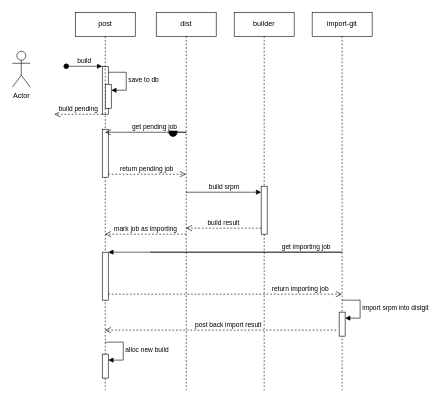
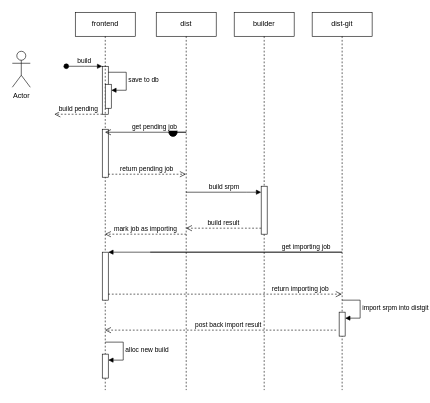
  <mxCell id="0" />
  <mxCell id="1" parent="0" />
  <mxCell id="2" value="Actor" style="shape=umlActor;verticalLabelPosition=bottom;verticalAlign=top;html=1;" vertex="1" parent="1"><mxGeometry x="20" y="85" width="30" height="60" as="geometry" /></mxCell>
  <mxCell id="3" value="" style="html=1;points=[];perimeter=orthogonalPerimeter;outlineConnect=0;targetShapes=umlLifeline;portConstraint=eastwest;newEdgeStyle={&quot;edgeStyle&quot;:&quot;elbowEdgeStyle&quot;,&quot;elbow&quot;:&quot;vertical&quot;,&quot;curved&quot;:0,&quot;rounded&quot;:0};" vertex="1" parent="1"><mxGeometry x="170" y="110" width="10" height="80" as="geometry" /></mxCell>
  <mxCell id="4" value="build" style="html=1;verticalAlign=bottom;startArrow=oval;endArrow=block;startSize=8;edgeStyle=elbowEdgeStyle;elbow=vertical;curved=0;rounded=0;" edge="1" target="3" parent="1"><mxGeometry relative="1" as="geometry"><mxPoint x="110" y="110" as="sourcePoint" /></mxGeometry></mxCell>
- <mxCell id="5" value="post" style="shape=umlLifeline;perimeter=lifelinePerimeter;whiteSpace=wrap;html=1;container=1;dropTarget=0;collapsible=0;recursiveResize=0;outlineConnect=0;portConstraint=eastwest;newEdgeStyle={&quot;edgeStyle&quot;:&quot;elbowEdgeStyle&quot;,&quot;elbow&quot;:&quot;vertical&quot;,&quot;curved&quot;:0,&quot;rounded&quot;:0};" vertex="1" parent="1"><mxGeometry x="125" y="20" width="100" height="630" as="geometry" /></mxCell>
+ <mxCell id="5" value="frontend" style="shape=umlLifeline;perimeter=lifelinePerimeter;whiteSpace=wrap;html=1;container=1;dropTarget=0;collapsible=0;recursiveResize=0;outlineConnect=0;portConstraint=eastwest;newEdgeStyle={&quot;edgeStyle&quot;:&quot;elbowEdgeStyle&quot;,&quot;elbow&quot;:&quot;vertical&quot;,&quot;curved&quot;:0,&quot;rounded&quot;:0};" vertex="1" parent="1"><mxGeometry x="125" y="20" width="100" height="630" as="geometry" /></mxCell>
  <mxCell id="6" value="" style="html=1;points=[];perimeter=orthogonalPerimeter;outlineConnect=0;targetShapes=umlLifeline;portConstraint=eastwest;newEdgeStyle={&quot;edgeStyle&quot;:&quot;elbowEdgeStyle&quot;,&quot;elbow&quot;:&quot;vertical&quot;,&quot;curved&quot;:0,&quot;rounded&quot;:0};" vertex="1" parent="5"><mxGeometry x="50" y="120" width="10" height="40" as="geometry" /></mxCell>
  <mxCell id="7" value="save to db" style="html=1;align=left;spacingLeft=2;endArrow=block;rounded=0;edgeStyle=orthogonalEdgeStyle;curved=0;rounded=0;" edge="1" target="6" parent="5"><mxGeometry relative="1" as="geometry"><mxPoint x="55" y="100" as="sourcePoint" /><Array as="points"><mxPoint x="85" y="130" /></Array></mxGeometry></mxCell>
  <mxCell id="8" value="" style="html=1;points=[];perimeter=orthogonalPerimeter;outlineConnect=0;targetShapes=umlLifeline;portConstraint=eastwest;newEdgeStyle={&quot;edgeStyle&quot;:&quot;elbowEdgeStyle&quot;,&quot;elbow&quot;:&quot;vertical&quot;,&quot;curved&quot;:0,&quot;rounded&quot;:0};" vertex="1" parent="5"><mxGeometry x="45" y="195" width="10" height="80" as="geometry" /></mxCell>
  <mxCell id="9" value="" style="html=1;points=[];perimeter=orthogonalPerimeter;outlineConnect=0;targetShapes=umlLifeline;portConstraint=eastwest;newEdgeStyle={&quot;edgeStyle&quot;:&quot;elbowEdgeStyle&quot;,&quot;elbow&quot;:&quot;vertical&quot;,&quot;curved&quot;:0,&quot;rounded&quot;:0};" vertex="1" parent="5"><mxGeometry x="45" y="400" width="10" height="80" as="geometry" /></mxCell>
  <mxCell id="10" value="get importing job" style="html=1;verticalAlign=bottom;endArrow=block;edgeStyle=elbowEdgeStyle;elbow=vertical;curved=0;rounded=0;" edge="1" target="9" parent="5"><mxGeometry x="0.07" relative="1" as="geometry"><mxPoint x="125" y="400" as="sourcePoint" /><Array as="points"><mxPoint x="445" y="400" /></Array><mxPoint as="offset" /></mxGeometry></mxCell>
  <mxCell id="11" value="" style="html=1;points=[];perimeter=orthogonalPerimeter;outlineConnect=0;targetShapes=umlLifeline;portConstraint=eastwest;newEdgeStyle={&quot;edgeStyle&quot;:&quot;elbowEdgeStyle&quot;,&quot;elbow&quot;:&quot;vertical&quot;,&quot;curved&quot;:0,&quot;rounded&quot;:0};" vertex="1" parent="5"><mxGeometry x="45" y="570" width="10" height="40" as="geometry" /></mxCell>
  <mxCell id="12" value="alloc new build" style="html=1;align=left;spacingLeft=2;endArrow=block;rounded=0;edgeStyle=orthogonalEdgeStyle;curved=0;rounded=0;" edge="1" target="11" parent="5"><mxGeometry relative="1" as="geometry"><mxPoint x="50" y="550" as="sourcePoint" /><Array as="points"><mxPoint x="80" y="580" /></Array></mxGeometry></mxCell>
  <mxCell id="13" value="dist" style="shape=umlLifeline;perimeter=lifelinePerimeter;whiteSpace=wrap;html=1;container=1;dropTarget=0;collapsible=0;recursiveResize=0;outlineConnect=0;portConstraint=eastwest;newEdgeStyle={&quot;edgeStyle&quot;:&quot;elbowEdgeStyle&quot;,&quot;elbow&quot;:&quot;vertical&quot;,&quot;curved&quot;:0,&quot;rounded&quot;:0};" vertex="1" parent="1"><mxGeometry x="260" y="20" width="100" height="630" as="geometry" /></mxCell>
- <mxCell id="14" value="import-git" style="shape=umlLifeline;perimeter=lifelinePerimeter;whiteSpace=wrap;html=1;container=1;dropTarget=0;collapsible=0;recursiveResize=0;outlineConnect=0;portConstraint=eastwest;newEdgeStyle={&quot;edgeStyle&quot;:&quot;elbowEdgeStyle&quot;,&quot;elbow&quot;:&quot;vertical&quot;,&quot;curved&quot;:0,&quot;rounded&quot;:0};" vertex="1" parent="1"><mxGeometry x="520" y="20" width="100" height="630" as="geometry" /></mxCell>
+ <mxCell id="14" value="dist-git" style="shape=umlLifeline;perimeter=lifelinePerimeter;whiteSpace=wrap;html=1;container=1;dropTarget=0;collapsible=0;recursiveResize=0;outlineConnect=0;portConstraint=eastwest;newEdgeStyle={&quot;edgeStyle&quot;:&quot;elbowEdgeStyle&quot;,&quot;elbow&quot;:&quot;vertical&quot;,&quot;curved&quot;:0,&quot;rounded&quot;:0};" vertex="1" parent="1"><mxGeometry x="520" y="20" width="100" height="630" as="geometry" /></mxCell>
  <mxCell id="15" value="" style="html=1;points=[];perimeter=orthogonalPerimeter;outlineConnect=0;targetShapes=umlLifeline;portConstraint=eastwest;newEdgeStyle={&quot;edgeStyle&quot;:&quot;elbowEdgeStyle&quot;,&quot;elbow&quot;:&quot;vertical&quot;,&quot;curved&quot;:0,&quot;rounded&quot;:0};" vertex="1" parent="14"><mxGeometry x="45" y="500" width="10" height="40" as="geometry" /></mxCell>
  <mxCell id="16" value="import srpm into distgit" style="html=1;align=left;spacingLeft=2;endArrow=block;rounded=0;edgeStyle=orthogonalEdgeStyle;curved=0;rounded=0;" edge="1" target="15" parent="14"><mxGeometry relative="1" as="geometry"><mxPoint x="50" y="480" as="sourcePoint" /><Array as="points"><mxPoint x="80" y="510" /></Array></mxGeometry></mxCell>
  <mxCell id="17" value="build pending" style="html=1;verticalAlign=bottom;endArrow=open;dashed=1;endSize=8;edgeStyle=elbowEdgeStyle;elbow=vertical;curved=0;rounded=0;" edge="1" parent="1"><mxGeometry x="-0.006" relative="1" as="geometry"><mxPoint x="170" y="190" as="sourcePoint" /><mxPoint x="90" y="190" as="targetPoint" /><mxPoint as="offset" /></mxGeometry></mxCell>
  <mxCell id="18" value="get pending job" style="html=1;verticalAlign=bottom;startArrow=circle;startFill=1;endArrow=open;startSize=6;endSize=8;edgeStyle=elbowEdgeStyle;elbow=vertical;curved=0;rounded=0;" edge="1" parent="1" target="5"><mxGeometry width="80" relative="1" as="geometry"><mxPoint x="280" y="220" as="sourcePoint" /><mxPoint x="200" y="220" as="targetPoint" /><Array as="points"><mxPoint x="310" y="220" /></Array></mxGeometry></mxCell>
  <mxCell id="19" value="return pending job" style="html=1;verticalAlign=bottom;endArrow=open;dashed=1;endSize=8;edgeStyle=elbowEdgeStyle;elbow=vertical;curved=0;rounded=0;" edge="1" parent="1" target="13"><mxGeometry x="-0.006" relative="1" as="geometry"><mxPoint x="180" y="290" as="sourcePoint" /><mxPoint x="260" y="290" as="targetPoint" /><mxPoint as="offset" /></mxGeometry></mxCell>
  <mxCell id="20" value="builder" style="shape=umlLifeline;perimeter=lifelinePerimeter;whiteSpace=wrap;html=1;container=1;dropTarget=0;collapsible=0;recursiveResize=0;outlineConnect=0;portConstraint=eastwest;newEdgeStyle={&quot;edgeStyle&quot;:&quot;elbowEdgeStyle&quot;,&quot;elbow&quot;:&quot;vertical&quot;,&quot;curved&quot;:0,&quot;rounded&quot;:0};" vertex="1" parent="1"><mxGeometry x="390" y="20" width="100" height="630" as="geometry" /></mxCell>
  <mxCell id="21" value="" style="html=1;points=[];perimeter=orthogonalPerimeter;outlineConnect=0;targetShapes=umlLifeline;portConstraint=eastwest;newEdgeStyle={&quot;edgeStyle&quot;:&quot;elbowEdgeStyle&quot;,&quot;elbow&quot;:&quot;vertical&quot;,&quot;curved&quot;:0,&quot;rounded&quot;:0};" vertex="1" parent="20"><mxGeometry x="45" y="290" width="10" height="80" as="geometry" /></mxCell>
  <mxCell id="22" value="build srpm" style="html=1;verticalAlign=bottom;endArrow=block;edgeStyle=elbowEdgeStyle;elbow=vertical;curved=0;rounded=0;" edge="1" target="21" parent="1" source="13"><mxGeometry relative="1" as="geometry"><mxPoint x="365" y="310" as="sourcePoint" /><Array as="points"><mxPoint x="410" y="320" /></Array></mxGeometry></mxCell>
  <mxCell id="23" value="build result" style="html=1;verticalAlign=bottom;endArrow=open;dashed=1;endSize=8;edgeStyle=elbowEdgeStyle;elbow=vertical;curved=0;rounded=0;" edge="1" source="21" parent="1" target="13"><mxGeometry x="0.006" relative="1" as="geometry"><mxPoint x="365" y="385" as="targetPoint" /><Array as="points"><mxPoint x="370" y="380" /><mxPoint x="330" y="380" /></Array><mxPoint as="offset" /></mxGeometry></mxCell>
  <mxCell id="24" value="mark job as importing" style="html=1;verticalAlign=bottom;endArrow=open;dashed=1;endSize=8;edgeStyle=elbowEdgeStyle;elbow=vertical;curved=0;rounded=0;" edge="1" parent="1" target="5"><mxGeometry x="0.006" relative="1" as="geometry"><mxPoint x="190" y="390" as="targetPoint" /><mxPoint x="310" y="390" as="sourcePoint" /><Array as="points"><mxPoint x="250" y="390" /><mxPoint x="210" y="390" /></Array><mxPoint as="offset" /></mxGeometry></mxCell>
  <mxCell id="25" value="return importing job" style="html=1;verticalAlign=bottom;endArrow=open;dashed=1;endSize=8;edgeStyle=elbowEdgeStyle;elbow=vertical;curved=0;rounded=0;" edge="1" source="9" parent="1" target="14"><mxGeometry x="0.643" relative="1" as="geometry"><mxPoint x="250" y="495" as="targetPoint" /><Array as="points"><mxPoint x="390" y="490" /><mxPoint x="550" y="490" /></Array><mxPoint as="offset" /></mxGeometry></mxCell>
  <mxCell id="26" value="post back import result" style="html=1;verticalAlign=bottom;endArrow=open;dashed=1;endSize=8;edgeStyle=elbowEdgeStyle;elbow=vertical;curved=0;rounded=0;" edge="1" parent="1" target="5"><mxGeometry x="-0.065" relative="1" as="geometry"><mxPoint x="190" y="550" as="targetPoint" /><mxPoint x="560" y="550" as="sourcePoint" /><Array as="points"><mxPoint x="540" y="550" /><mxPoint x="380" y="550" /></Array><mxPoint as="offset" /></mxGeometry></mxCell>
